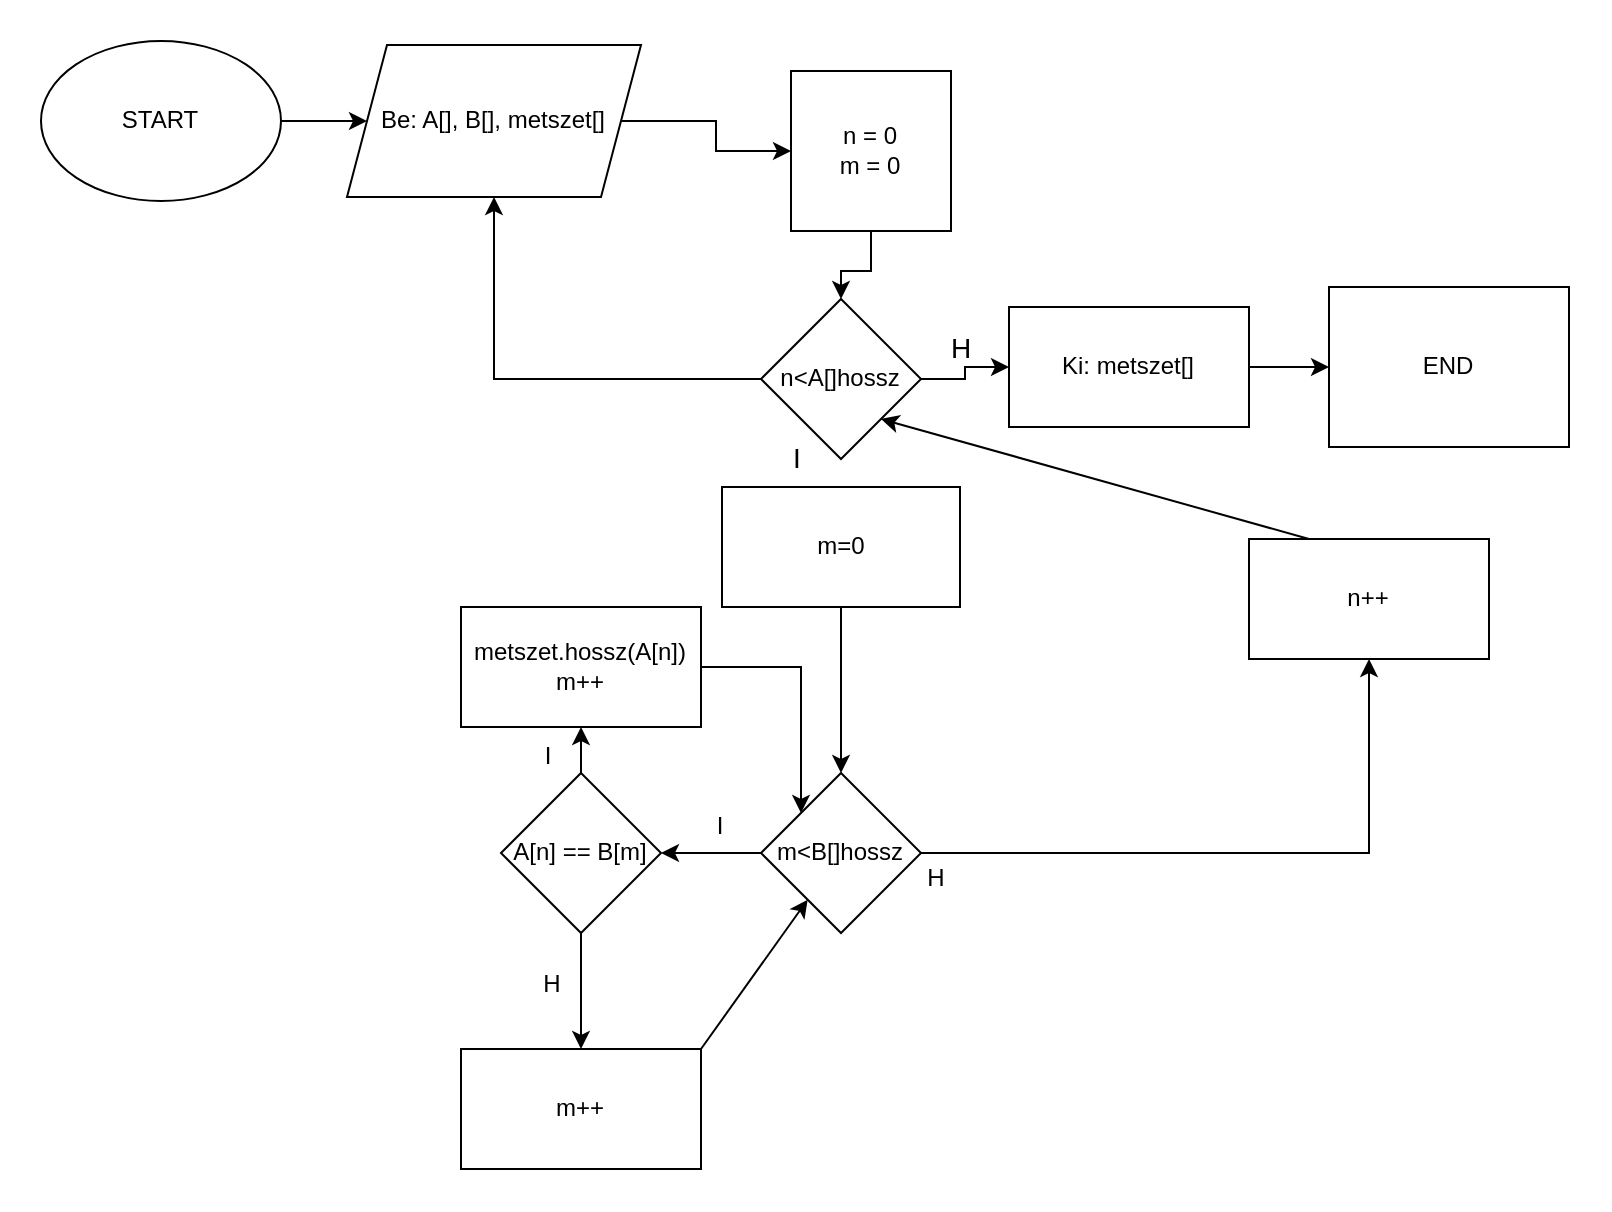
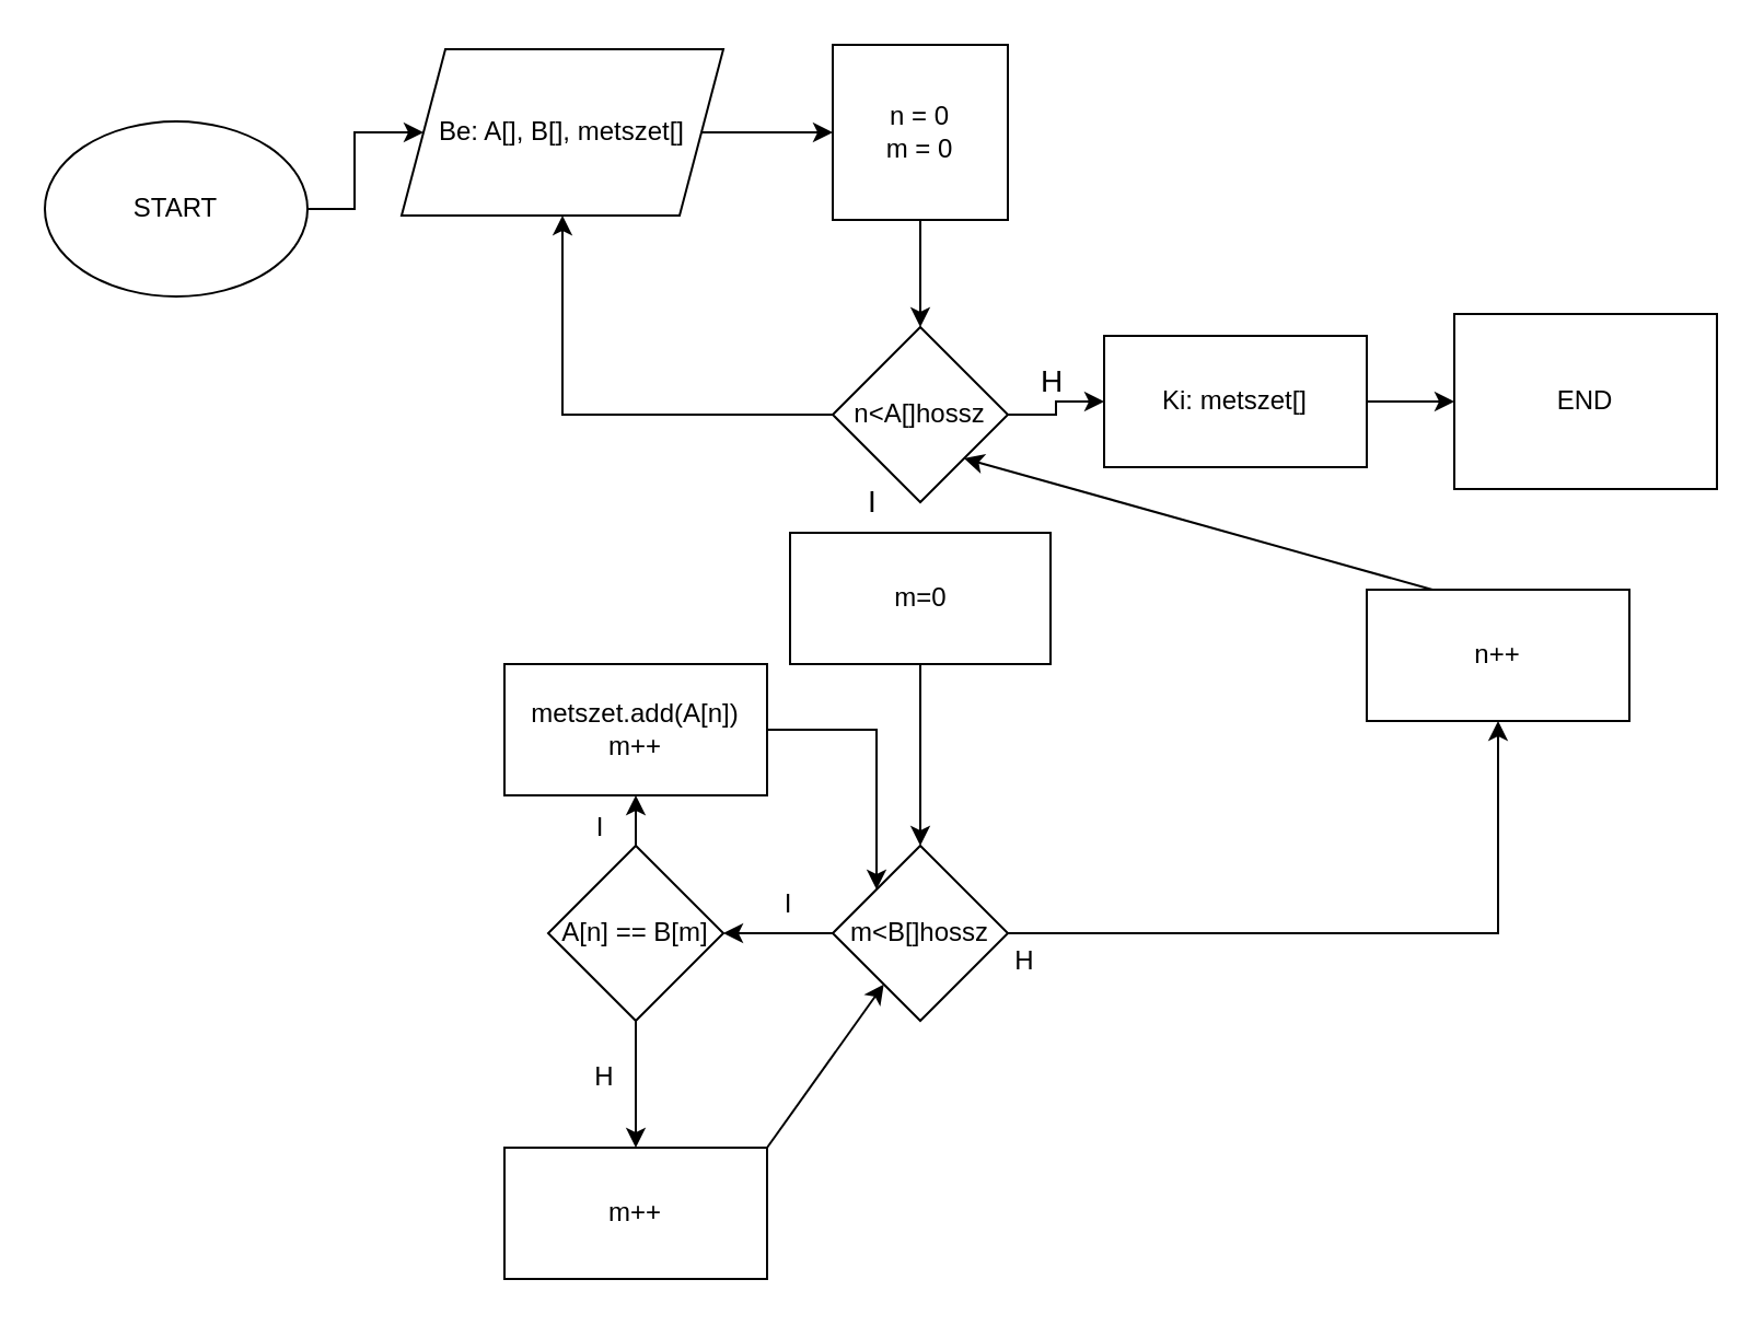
  <mxCell id="0" />
  <mxCell id="1" parent="0" />
  <mxCell id="2" value="" style="edgeStyle=orthogonalEdgeStyle;rounded=0;orthogonalLoop=1;jettySize=auto;html=1;" parent="1" source="3" target="5" edge="1"><mxGeometry relative="1" as="geometry" /></mxCell>
- <mxCell id="3" value="START" style="ellipse;whiteSpace=wrap;html=1;" parent="1" vertex="1"><mxGeometry x="20" y="20" width="120" height="80" as="geometry" /></mxCell>
+ <mxCell id="3" value="START" style="ellipse;whiteSpace=wrap;html=1;" parent="1" vertex="1"><mxGeometry x="20" y="55" width="120" height="80" as="geometry" /></mxCell>
  <mxCell id="4" value="" style="edgeStyle=orthogonalEdgeStyle;rounded=0;orthogonalLoop=1;jettySize=auto;html=1;" parent="1" source="5" target="7" edge="1"><mxGeometry relative="1" as="geometry" /></mxCell>
- <mxCell id="5" value="Be: A[], B[], metszet[]" style="shape=parallelogram;perimeter=parallelogramPerimeter;whiteSpace=wrap;html=1;fixedSize=1;" parent="1" vertex="1"><mxGeometry x="173" y="22" width="147" height="76" as="geometry" /></mxCell>
+ <mxCell id="5" value="Be: A[], B[], metszet[]" style="shape=parallelogram;perimeter=parallelogramPerimeter;whiteSpace=wrap;html=1;fixedSize=1;" parent="1" vertex="1"><mxGeometry x="183" y="22" width="147" height="76" as="geometry" /></mxCell>
  <mxCell id="6" value="" style="edgeStyle=orthogonalEdgeStyle;rounded=0;orthogonalLoop=1;jettySize=auto;html=1;" parent="1" source="7" target="10" edge="1"><mxGeometry relative="1" as="geometry" /></mxCell>
- <mxCell id="7" value="n = 0&lt;div&gt;m = 0&lt;/div&gt;" style="whiteSpace=wrap;html=1;aspect=fixed;" parent="1" vertex="1"><mxGeometry x="395" y="35" width="80" height="80" as="geometry" /></mxCell>
+ <mxCell id="7" value="n = 0&lt;div&gt;m = 0&lt;/div&gt;" style="whiteSpace=wrap;html=1;aspect=fixed;" parent="1" vertex="1"><mxGeometry x="380" y="20" width="80" height="80" as="geometry" /></mxCell>
  <mxCell id="8" value="" style="edgeStyle=orthogonalEdgeStyle;rounded=0;orthogonalLoop=1;jettySize=auto;html=1;" parent="1" source="10" target="5" edge="1"><mxGeometry relative="1" as="geometry" /></mxCell>
  <mxCell id="9" value="" style="edgeStyle=orthogonalEdgeStyle;rounded=0;orthogonalLoop=1;jettySize=auto;html=1;" parent="1" source="10" target="32" edge="1"><mxGeometry relative="1" as="geometry" /></mxCell>
  <mxCell id="10" value="n&amp;lt;A[]hossz" style="rhombus;whiteSpace=wrap;html=1;" parent="1" vertex="1"><mxGeometry x="380" y="149" width="80" height="80" as="geometry" /></mxCell>
  <mxCell id="11" value="" style="edgeStyle=orthogonalEdgeStyle;rounded=0;orthogonalLoop=1;jettySize=auto;html=1;" parent="1" source="13" target="16" edge="1"><mxGeometry relative="1" as="geometry" /></mxCell>
  <mxCell id="12" value="" style="edgeStyle=orthogonalEdgeStyle;rounded=0;orthogonalLoop=1;jettySize=auto;html=1;" parent="1" source="13" target="19" edge="1"><mxGeometry relative="1" as="geometry" /></mxCell>
  <mxCell id="13" value="m&amp;lt;B[]hossz" style="rhombus;whiteSpace=wrap;html=1;" parent="1" vertex="1"><mxGeometry x="380" y="386" width="80" height="80" as="geometry" /></mxCell>
  <mxCell id="14" value="" style="edgeStyle=orthogonalEdgeStyle;rounded=0;orthogonalLoop=1;jettySize=auto;html=1;" parent="1" source="16" target="18" edge="1"><mxGeometry relative="1" as="geometry" /></mxCell>
  <mxCell id="15" value="" style="edgeStyle=orthogonalEdgeStyle;rounded=0;orthogonalLoop=1;jettySize=auto;html=1;" parent="1" source="16" target="21" edge="1"><mxGeometry relative="1" as="geometry" /></mxCell>
  <mxCell id="16" value="A[n] == B[m]" style="rhombus;whiteSpace=wrap;html=1;" parent="1" vertex="1"><mxGeometry x="250" y="386" width="80" height="80" as="geometry" /></mxCell>
  <mxCell id="17" style="edgeStyle=orthogonalEdgeStyle;rounded=0;orthogonalLoop=1;jettySize=auto;html=1;entryX=0;entryY=0;entryDx=0;entryDy=0;" parent="1" source="18" target="13" edge="1"><mxGeometry relative="1" as="geometry" /></mxCell>
- <mxCell id="18" value="&lt;div&gt;metszet.hossz(A[n])&lt;/div&gt;&lt;div&gt;&lt;span style=&quot;background-color: initial;&quot;&gt;m++&lt;/span&gt;&lt;br&gt;&lt;/div&gt;" style="rounded=0;whiteSpace=wrap;html=1;" parent="1" vertex="1"><mxGeometry x="230" y="303" width="120" height="60" as="geometry" /></mxCell>
+ <mxCell id="18" value="&lt;div&gt;metszet.add(A[n])&lt;/div&gt;&lt;div&gt;&lt;span style=&quot;background-color: initial;&quot;&gt;m++&lt;/span&gt;&lt;br&gt;&lt;/div&gt;" style="rounded=0;whiteSpace=wrap;html=1;" parent="1" vertex="1"><mxGeometry x="230" y="303" width="120" height="60" as="geometry" /></mxCell>
  <mxCell id="19" value="n++" style="rounded=0;whiteSpace=wrap;html=1;" parent="1" vertex="1"><mxGeometry x="624" y="269" width="120" height="60" as="geometry" /></mxCell>
  <mxCell id="20" value="" style="endArrow=classic;html=1;rounded=0;exitX=0.25;exitY=0;exitDx=0;exitDy=0;entryX=1;entryY=1;entryDx=0;entryDy=0;" parent="1" source="19" target="10" edge="1"><mxGeometry width="50" height="50" relative="1" as="geometry"><mxPoint x="286" y="339" as="sourcePoint" /><mxPoint x="336" y="289" as="targetPoint" /></mxGeometry></mxCell>
  <mxCell id="21" value="m++" style="rounded=0;whiteSpace=wrap;html=1;" parent="1" vertex="1"><mxGeometry x="230" y="524" width="120" height="60" as="geometry" /></mxCell>
  <mxCell id="22" value="" style="endArrow=classic;html=1;rounded=0;exitX=1;exitY=0;exitDx=0;exitDy=0;" parent="1" source="21" target="13" edge="1"><mxGeometry width="50" height="50" relative="1" as="geometry"><mxPoint x="285" y="466" as="sourcePoint" /><mxPoint x="335" y="416" as="targetPoint" /></mxGeometry></mxCell>
  <mxCell id="23" value="END" style="whiteSpace=wrap;html=1;rounded=0;" parent="1" vertex="1"><mxGeometry x="664" y="143" width="120" height="80" as="geometry" /></mxCell>
  <mxCell id="24" value="&lt;font style=&quot;font-size: 14px;&quot;&gt;I&lt;/font&gt;" style="text;html=1;align=center;verticalAlign=middle;whiteSpace=wrap;rounded=0;" parent="1" vertex="1"><mxGeometry x="369" y="211" width="59" height="35" as="geometry" /></mxCell>
  <mxCell id="25" value="I" style="text;html=1;align=center;verticalAlign=middle;whiteSpace=wrap;rounded=0;" parent="1" vertex="1"><mxGeometry x="330" y="398" width="60" height="30" as="geometry" /></mxCell>
  <mxCell id="26" value="I" style="text;html=1;align=center;verticalAlign=middle;whiteSpace=wrap;rounded=0;" parent="1" vertex="1"><mxGeometry x="244" y="363" width="60" height="30" as="geometry" /></mxCell>
  <mxCell id="27" value="H" style="text;html=1;align=center;verticalAlign=middle;whiteSpace=wrap;rounded=0;" parent="1" vertex="1"><mxGeometry x="246" y="477" width="60" height="30" as="geometry" /></mxCell>
  <mxCell id="28" value="H" style="text;html=1;align=center;verticalAlign=middle;whiteSpace=wrap;rounded=0;" parent="1" vertex="1"><mxGeometry x="438" y="424" width="60" height="30" as="geometry" /></mxCell>
  <mxCell id="29" value="" style="edgeStyle=orthogonalEdgeStyle;rounded=0;orthogonalLoop=1;jettySize=auto;html=1;entryX=0.5;entryY=0;entryDx=0;entryDy=0;" parent="1" source="30" target="13" edge="1"><mxGeometry relative="1" as="geometry" /></mxCell>
  <mxCell id="30" value="m=0" style="rounded=0;whiteSpace=wrap;html=1;" parent="1" vertex="1"><mxGeometry x="360.5" y="243" width="119" height="60" as="geometry" /></mxCell>
  <mxCell id="31" value="" style="edgeStyle=orthogonalEdgeStyle;rounded=0;orthogonalLoop=1;jettySize=auto;html=1;" parent="1" source="32" target="23" edge="1"><mxGeometry relative="1" as="geometry" /></mxCell>
  <mxCell id="32" value="Ki: metszet[]" style="rounded=0;whiteSpace=wrap;html=1;" parent="1" vertex="1"><mxGeometry x="504" y="153" width="120" height="60" as="geometry" /></mxCell>
  <mxCell id="33" value="&lt;font style=&quot;font-size: 14px;&quot;&gt;H&lt;/font&gt;" style="text;html=1;align=center;verticalAlign=middle;whiteSpace=wrap;rounded=0;fontSize=16;" parent="1" vertex="1"><mxGeometry x="460" y="164" width="41" height="17" as="geometry" /></mxCell>
  <mxCell id="34" style="edgeStyle=none;curved=1;rounded=0;orthogonalLoop=1;jettySize=auto;html=1;exitX=0.5;exitY=0;exitDx=0;exitDy=0;fontSize=12;startSize=8;endSize=8;" parent="1" source="27" target="27" edge="1"><mxGeometry relative="1" as="geometry" /></mxCell>
